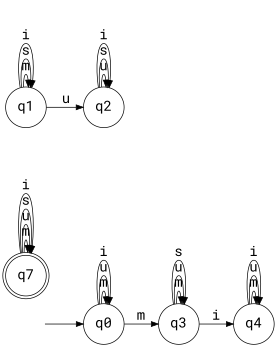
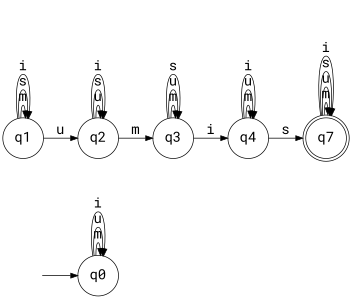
  digraph {
    fontname="Roboto Mono"
    rankdir=LR
    node [fontname="Roboto Mono" fontsize=20 shape=circle]
    edge [fontname="Roboto Mono" fontsize="20pt"]
    "" [shape=plaintext]
    n2 [label=q0]
    n3 [label=q7 shape=doublecircle]
    n4 [label=q1]
    n5 [label=q2]
    n6 [label=q3]
    n7 [label=q4]
    "" -> n2
    n2 -> n2 [label=m]
    n2 -> n2 [label=u]
    n2 -> n2 [label=i]
    n3 -> n3 [label=m]
    n3 -> n3 [label=u]
    n3 -> n3 [label=s]
    n3 -> n3 [label=i]
    n4 -> n4 [label=m]
    n4 -> n4 [label=s]
    n4 -> n4 [label=i]
    n4 -> n5 [label=u]
    n5 -> n5 [label=u]
    n5 -> n5 [label=s]
    n5 -> n5 [label=i]
-   n2 -> n6 [label=m]
+   n5 -> n6 [label=m]
    n6 -> n6 [label=m]
    n6 -> n6 [label=u]
    n6 -> n6 [label=s]
    n6 -> n7 [label=i]
+   n7 -> n3 [label=s]
    n7 -> n7 [label=m]
    n7 -> n7 [label=u]
    n7 -> n7 [label=i]
  }
